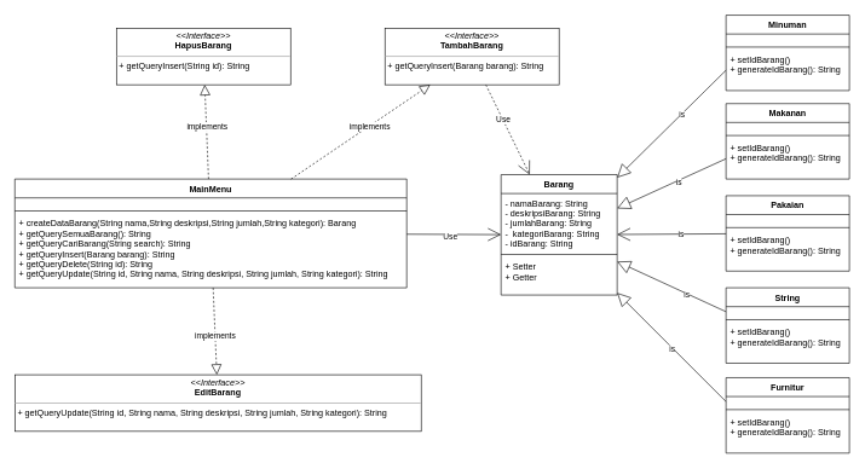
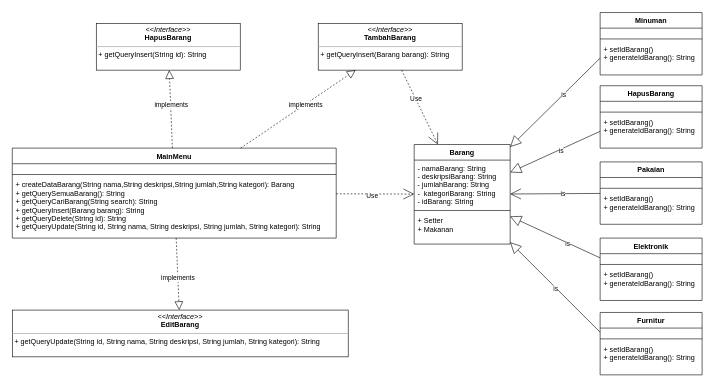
  <mxCell id="0" />
  <mxCell id="1" parent="0" />
- <mxCell id="2" style="rounded=0;orthogonalLoop=1;jettySize=auto;html=1;endArrow=open;endFill=0;startArrow=none;startFill=0;endSize=16;startSize=16;dashed=0;" parent="1" source="4" target="8" edge="1"><mxGeometry relative="1" as="geometry" /></mxCell>
+ <mxCell id="2" style="rounded=0;orthogonalLoop=1;jettySize=auto;html=1;endArrow=open;endFill=0;startArrow=none;startFill=0;endSize=16;startSize=16;dashed=1;" parent="1" source="4" target="8" edge="1"><mxGeometry relative="1" as="geometry" /></mxCell>
  <mxCell id="3" value="Use" style="edgeLabel;html=1;align=center;verticalAlign=middle;resizable=0;points=[];" parent="2" vertex="1" connectable="0"><mxGeometry x="-0.218" relative="1" as="geometry"><mxPoint x="9" y="2" as="offset" /></mxGeometry></mxCell>
  <mxCell id="4" value="MainMenu" style="swimlane;fontStyle=1;align=center;verticalAlign=top;childLayout=stackLayout;horizontal=1;startSize=26;horizontalStack=0;resizeParent=1;resizeParentMax=0;resizeLast=0;collapsible=1;marginBottom=0;" parent="1" vertex="1"><mxGeometry x="20" y="246" width="540" height="150" as="geometry" /></mxCell>
  <mxCell id="5" value=" " style="text;strokeColor=none;fillColor=none;align=left;verticalAlign=top;spacingLeft=4;spacingRight=4;overflow=hidden;rotatable=0;points=[[0,0.5],[1,0.5]];portConstraint=eastwest;" parent="4" vertex="1"><mxGeometry y="26" width="540" height="14" as="geometry" /></mxCell>
  <mxCell id="6" value="" style="line;strokeWidth=1;fillColor=none;align=left;verticalAlign=middle;spacingTop=-1;spacingLeft=3;spacingRight=3;rotatable=0;labelPosition=right;points=[];portConstraint=eastwest;" parent="4" vertex="1"><mxGeometry y="40" width="540" height="8" as="geometry" /></mxCell>
  <mxCell id="7" value="+ createDataBarang(String nama,String deskripsi,String jumlah,String kategori): Barang&#10;+ getQuerySemuaBarang(): String&#10;+ getQueryCariBarang(String search): String&#10;+ getQueryInsert(Barang barang): String&#10;+ getQueryDelete(String id): String&#10;+ getQueryUpdate(String id, String nama, String deskripsi, String jumlah, String kategori): String&#10;" style="text;strokeColor=none;fillColor=none;align=left;verticalAlign=top;spacingLeft=4;spacingRight=4;overflow=hidden;rotatable=0;points=[[0,0.5],[1,0.5]];portConstraint=eastwest;" parent="4" vertex="1"><mxGeometry y="48" width="540" height="102" as="geometry" /></mxCell>
  <mxCell id="8" value="Barang" style="swimlane;fontStyle=1;align=center;verticalAlign=top;childLayout=stackLayout;horizontal=1;startSize=26;horizontalStack=0;resizeParent=1;resizeParentMax=0;resizeLast=0;collapsible=1;marginBottom=0;" parent="1" vertex="1"><mxGeometry x="690" y="240" width="160" height="166" as="geometry" /></mxCell>
  <mxCell id="9" value="- namaBarang: String&#10;- deskripsiBarang: String&#10;- jumlahBarang: String&#10;-  kategoriBarang: String&#10;- idBarang: String" style="text;strokeColor=none;fillColor=none;align=left;verticalAlign=top;spacingLeft=4;spacingRight=4;overflow=hidden;rotatable=0;points=[[0,0.5],[1,0.5]];portConstraint=eastwest;" parent="8" vertex="1"><mxGeometry y="26" width="160" height="80" as="geometry" /></mxCell>
  <mxCell id="10" value="" style="line;strokeWidth=1;fillColor=none;align=left;verticalAlign=middle;spacingTop=-1;spacingLeft=3;spacingRight=3;rotatable=0;labelPosition=right;points=[];portConstraint=eastwest;" parent="8" vertex="1"><mxGeometry y="106" width="160" height="8" as="geometry" /></mxCell>
- <mxCell id="11" value="+ Setter&#10;+ Getter" style="text;strokeColor=none;fillColor=none;align=left;verticalAlign=top;spacingLeft=4;spacingRight=4;overflow=hidden;rotatable=0;points=[[0,0.5],[1,0.5]];portConstraint=eastwest;fontStyle=0" parent="8" vertex="1"><mxGeometry y="114" width="160" height="52" as="geometry" /></mxCell>
+ <mxCell id="11" value="+ Setter&#10;+ Makanan" style="text;strokeColor=none;fillColor=none;align=left;verticalAlign=top;spacingLeft=4;spacingRight=4;overflow=hidden;rotatable=0;points=[[0,0.5],[1,0.5]];portConstraint=eastwest;fontStyle=0" parent="8" vertex="1"><mxGeometry y="114" width="160" height="52" as="geometry" /></mxCell>
  <mxCell id="12" value="Pakaian" style="swimlane;fontStyle=1;align=center;verticalAlign=top;childLayout=stackLayout;horizontal=1;startSize=26;horizontalStack=0;resizeParent=1;resizeParentMax=0;resizeLast=0;collapsible=1;marginBottom=0;" parent="1" vertex="1"><mxGeometry x="1000" y="269" width="170" height="104" as="geometry" /></mxCell>
  <mxCell id="13" value=" " style="text;strokeColor=none;fillColor=none;align=left;verticalAlign=top;spacingLeft=4;spacingRight=4;overflow=hidden;rotatable=0;points=[[0,0.5],[1,0.5]];portConstraint=eastwest;" parent="12" vertex="1"><mxGeometry y="26" width="170" height="14" as="geometry" /></mxCell>
  <mxCell id="14" value="" style="line;strokeWidth=1;fillColor=none;align=left;verticalAlign=middle;spacingTop=-1;spacingLeft=3;spacingRight=3;rotatable=0;labelPosition=right;points=[];portConstraint=eastwest;" parent="12" vertex="1"><mxGeometry y="40" width="170" height="8" as="geometry" /></mxCell>
  <mxCell id="15" value="+ setIdBarang()&#10;+ generateIdBarang(): String" style="text;strokeColor=none;fillColor=none;align=left;verticalAlign=top;spacingLeft=4;spacingRight=4;overflow=hidden;rotatable=0;points=[[0,0.5],[1,0.5]];portConstraint=eastwest;" parent="12" vertex="1"><mxGeometry y="48" width="170" height="56" as="geometry" /></mxCell>
- <mxCell id="16" value="Makanan" style="swimlane;fontStyle=1;align=center;verticalAlign=top;childLayout=stackLayout;horizontal=1;startSize=26;horizontalStack=0;resizeParent=1;resizeParentMax=0;resizeLast=0;collapsible=1;marginBottom=0;" parent="1" vertex="1"><mxGeometry x="1000" y="142" width="170" height="104" as="geometry" /></mxCell>
+ <mxCell id="16" value="HapusBarang" style="swimlane;fontStyle=1;align=center;verticalAlign=top;childLayout=stackLayout;horizontal=1;startSize=26;horizontalStack=0;resizeParent=1;resizeParentMax=0;resizeLast=0;collapsible=1;marginBottom=0;" parent="1" vertex="1"><mxGeometry x="1000" y="142" width="170" height="104" as="geometry" /></mxCell>
  <mxCell id="17" value=" " style="text;strokeColor=none;fillColor=none;align=left;verticalAlign=top;spacingLeft=4;spacingRight=4;overflow=hidden;rotatable=0;points=[[0,0.5],[1,0.5]];portConstraint=eastwest;" parent="16" vertex="1"><mxGeometry y="26" width="170" height="14" as="geometry" /></mxCell>
  <mxCell id="18" value="" style="line;strokeWidth=1;fillColor=none;align=left;verticalAlign=middle;spacingTop=-1;spacingLeft=3;spacingRight=3;rotatable=0;labelPosition=right;points=[];portConstraint=eastwest;" parent="16" vertex="1"><mxGeometry y="40" width="170" height="8" as="geometry" /></mxCell>
  <mxCell id="19" value="+ setIdBarang()&#10;+ generateIdBarang(): String" style="text;strokeColor=none;fillColor=none;align=left;verticalAlign=top;spacingLeft=4;spacingRight=4;overflow=hidden;rotatable=0;points=[[0,0.5],[1,0.5]];portConstraint=eastwest;" parent="16" vertex="1"><mxGeometry y="48" width="170" height="56" as="geometry" /></mxCell>
  <mxCell id="20" value="Minuman" style="swimlane;fontStyle=1;align=center;verticalAlign=top;childLayout=stackLayout;horizontal=1;startSize=26;horizontalStack=0;resizeParent=1;resizeParentMax=0;resizeLast=0;collapsible=1;marginBottom=0;" parent="1" vertex="1"><mxGeometry x="1000" y="20" width="170" height="104" as="geometry" /></mxCell>
  <mxCell id="21" value=" " style="text;strokeColor=none;fillColor=none;align=left;verticalAlign=top;spacingLeft=4;spacingRight=4;overflow=hidden;rotatable=0;points=[[0,0.5],[1,0.5]];portConstraint=eastwest;" parent="20" vertex="1"><mxGeometry y="26" width="170" height="14" as="geometry" /></mxCell>
  <mxCell id="22" value="" style="line;strokeWidth=1;fillColor=none;align=left;verticalAlign=middle;spacingTop=-1;spacingLeft=3;spacingRight=3;rotatable=0;labelPosition=right;points=[];portConstraint=eastwest;" parent="20" vertex="1"><mxGeometry y="40" width="170" height="8" as="geometry" /></mxCell>
  <mxCell id="23" value="+ setIdBarang()&#10;+ generateIdBarang(): String" style="text;strokeColor=none;fillColor=none;align=left;verticalAlign=top;spacingLeft=4;spacingRight=4;overflow=hidden;rotatable=0;points=[[0,0.5],[1,0.5]];portConstraint=eastwest;fontStyle=0" parent="20" vertex="1"><mxGeometry y="48" width="170" height="56" as="geometry" /></mxCell>
- <mxCell id="24" value="String" style="swimlane;fontStyle=1;align=center;verticalAlign=top;childLayout=stackLayout;horizontal=1;startSize=26;horizontalStack=0;resizeParent=1;resizeParentMax=0;resizeLast=0;collapsible=1;marginBottom=0;" parent="1" vertex="1"><mxGeometry x="1000" y="396" width="170" height="104" as="geometry" /></mxCell>
+ <mxCell id="24" value="Elektronik" style="swimlane;fontStyle=1;align=center;verticalAlign=top;childLayout=stackLayout;horizontal=1;startSize=26;horizontalStack=0;resizeParent=1;resizeParentMax=0;resizeLast=0;collapsible=1;marginBottom=0;" parent="1" vertex="1"><mxGeometry x="1000" y="396" width="170" height="104" as="geometry" /></mxCell>
  <mxCell id="25" value=" " style="text;strokeColor=none;fillColor=none;align=left;verticalAlign=top;spacingLeft=4;spacingRight=4;overflow=hidden;rotatable=0;points=[[0,0.5],[1,0.5]];portConstraint=eastwest;" parent="24" vertex="1"><mxGeometry y="26" width="170" height="14" as="geometry" /></mxCell>
  <mxCell id="26" value="" style="line;strokeWidth=1;fillColor=none;align=left;verticalAlign=middle;spacingTop=-1;spacingLeft=3;spacingRight=3;rotatable=0;labelPosition=right;points=[];portConstraint=eastwest;" parent="24" vertex="1"><mxGeometry y="40" width="170" height="8" as="geometry" /></mxCell>
  <mxCell id="27" value="+ setIdBarang()&#10;+ generateIdBarang(): String" style="text;strokeColor=none;fillColor=none;align=left;verticalAlign=top;spacingLeft=4;spacingRight=4;overflow=hidden;rotatable=0;points=[[0,0.5],[1,0.5]];portConstraint=eastwest;" parent="24" vertex="1"><mxGeometry y="48" width="170" height="56" as="geometry" /></mxCell>
  <mxCell id="28" value="Furnitur" style="swimlane;fontStyle=1;align=center;verticalAlign=top;childLayout=stackLayout;horizontal=1;startSize=26;horizontalStack=0;resizeParent=1;resizeParentMax=0;resizeLast=0;collapsible=1;marginBottom=0;" parent="1" vertex="1"><mxGeometry x="1000" y="520" width="170" height="104" as="geometry" /></mxCell>
  <mxCell id="29" value=" " style="text;strokeColor=none;fillColor=none;align=left;verticalAlign=top;spacingLeft=4;spacingRight=4;overflow=hidden;rotatable=0;points=[[0,0.5],[1,0.5]];portConstraint=eastwest;" parent="28" vertex="1"><mxGeometry y="26" width="170" height="14" as="geometry" /></mxCell>
  <mxCell id="30" value="" style="line;strokeWidth=1;fillColor=none;align=left;verticalAlign=middle;spacingTop=-1;spacingLeft=3;spacingRight=3;rotatable=0;labelPosition=right;points=[];portConstraint=eastwest;" parent="28" vertex="1"><mxGeometry y="40" width="170" height="8" as="geometry" /></mxCell>
  <mxCell id="31" value="+ setIdBarang()&#10;+ generateIdBarang(): String" style="text;strokeColor=none;fillColor=none;align=left;verticalAlign=top;spacingLeft=4;spacingRight=4;overflow=hidden;rotatable=0;points=[[0,0.5],[1,0.5]];portConstraint=eastwest;" parent="28" vertex="1"><mxGeometry y="48" width="170" height="56" as="geometry" /></mxCell>
  <mxCell id="32" style="rounded=0;orthogonalLoop=1;jettySize=auto;html=1;exitX=0;exitY=0.5;exitDx=0;exitDy=0;endArrow=block;endFill=0;endSize=16;" parent="1" source="23" target="8" edge="1"><mxGeometry relative="1" as="geometry" /></mxCell>
  <mxCell id="33" value="is" style="edgeLabel;html=1;align=center;verticalAlign=middle;resizable=0;points=[];" parent="32" vertex="1" connectable="0"><mxGeometry x="-0.175" relative="1" as="geometry"><mxPoint as="offset" /></mxGeometry></mxCell>
  <mxCell id="34" style="rounded=0;orthogonalLoop=1;jettySize=auto;html=1;exitX=0;exitY=0.5;exitDx=0;exitDy=0;endArrow=block;endFill=0;endSize=16;" parent="1" source="19" target="8" edge="1"><mxGeometry relative="1" as="geometry" /></mxCell>
  <mxCell id="35" value="is" style="edgeLabel;html=1;align=center;verticalAlign=middle;resizable=0;points=[];" parent="34" vertex="1" connectable="0"><mxGeometry x="-0.114" y="1" relative="1" as="geometry"><mxPoint as="offset" /></mxGeometry></mxCell>
  <mxCell id="36" style="rounded=0;orthogonalLoop=1;jettySize=auto;html=1;endArrow=open;endFill=0;endSize=16;" parent="1" source="12" target="8" edge="1"><mxGeometry relative="1" as="geometry" /></mxCell>
  <mxCell id="37" value="is" style="edgeLabel;html=1;align=center;verticalAlign=middle;resizable=0;points=[];" parent="36" vertex="1" connectable="0"><mxGeometry x="-0.163" relative="1" as="geometry"><mxPoint as="offset" /></mxGeometry></mxCell>
  <mxCell id="38" style="rounded=0;orthogonalLoop=1;jettySize=auto;html=1;exitX=0;exitY=0.5;exitDx=0;exitDy=0;endArrow=block;endFill=0;endSize=16;" parent="1" source="25" target="8" edge="1"><mxGeometry relative="1" as="geometry" /></mxCell>
  <mxCell id="39" value="is" style="edgeLabel;html=1;align=center;verticalAlign=middle;resizable=0;points=[];" parent="38" vertex="1" connectable="0"><mxGeometry x="-0.289" y="1" relative="1" as="geometry"><mxPoint as="offset" /></mxGeometry></mxCell>
  <mxCell id="40" style="rounded=0;orthogonalLoop=1;jettySize=auto;html=1;exitX=0;exitY=0.5;exitDx=0;exitDy=0;endArrow=block;endFill=0;endSize=16;" parent="1" source="29" target="8" edge="1"><mxGeometry relative="1" as="geometry" /></mxCell>
  <mxCell id="41" value="is" style="edgeLabel;html=1;align=center;verticalAlign=middle;resizable=0;points=[];" parent="40" vertex="1" connectable="0"><mxGeometry x="-0.008" y="1" relative="1" as="geometry"><mxPoint as="offset" /></mxGeometry></mxCell>
  <mxCell id="42" style="edgeStyle=none;rounded=0;orthogonalLoop=1;jettySize=auto;html=1;endArrow=open;endFill=0;dashed=1;endSize=16;" parent="1" source="44" target="8" edge="1"><mxGeometry relative="1" as="geometry" /></mxCell>
  <mxCell id="43" value="Use" style="edgeLabel;html=1;align=center;verticalAlign=middle;resizable=0;points=[];" parent="42" vertex="1" connectable="0"><mxGeometry x="-0.226" relative="1" as="geometry"><mxPoint as="offset" /></mxGeometry></mxCell>
  <mxCell id="44" value="&lt;p style=&quot;margin: 0px ; margin-top: 4px ; text-align: center&quot;&gt;&lt;i&gt;&amp;lt;&amp;lt;Interface&amp;gt;&amp;gt;&lt;/i&gt;&lt;br&gt;&lt;b&gt;TambahBarang&lt;/b&gt;&lt;/p&gt;&lt;hr size=&quot;1&quot;&gt;&lt;p style=&quot;margin: 0px ; margin-left: 4px&quot;&gt;+ getQueryInsert(Barang barang): String&lt;/p&gt;" style="verticalAlign=top;align=left;overflow=fill;fontSize=12;fontFamily=Helvetica;html=1;" parent="1" vertex="1"><mxGeometry x="530" y="38" width="240" height="78" as="geometry" /></mxCell>
  <mxCell id="45" value="&lt;p style=&quot;margin: 0px ; margin-top: 4px ; text-align: center&quot;&gt;&lt;i&gt;&amp;lt;&amp;lt;Interface&amp;gt;&amp;gt;&lt;/i&gt;&lt;br&gt;&lt;b&gt;EditBarang&lt;/b&gt;&lt;/p&gt;&lt;hr size=&quot;1&quot;&gt;&lt;p style=&quot;margin: 0px ; margin-left: 4px&quot;&gt;+ getQueryUpdate(String id, String nama, String deskripsi, String jumlah, String kategori): String&lt;/p&gt;" style="verticalAlign=top;align=left;overflow=fill;fontSize=12;fontFamily=Helvetica;html=1;" parent="1" vertex="1"><mxGeometry x="20" y="516" width="560" height="78" as="geometry" /></mxCell>
  <mxCell id="46" value="&lt;p style=&quot;margin: 0px ; margin-top: 4px ; text-align: center&quot;&gt;&lt;i&gt;&amp;lt;&amp;lt;Interface&amp;gt;&amp;gt;&lt;/i&gt;&lt;br&gt;&lt;b&gt;HapusBarang&lt;/b&gt;&lt;/p&gt;&lt;hr size=&quot;1&quot;&gt;&lt;p style=&quot;margin: 0px ; margin-left: 4px&quot;&gt;+ getQueryInsert(String id): String&lt;/p&gt;" style="verticalAlign=top;align=left;overflow=fill;fontSize=12;fontFamily=Helvetica;html=1;" parent="1" vertex="1"><mxGeometry x="160" y="38" width="240" height="78" as="geometry" /></mxCell>
  <mxCell id="47" value="" style="endArrow=block;dashed=1;endFill=0;endSize=12;html=1;" parent="1" source="4" target="46" edge="1"><mxGeometry width="160" relative="1" as="geometry"><mxPoint x="90" y="187.5" as="sourcePoint" /><mxPoint x="250" y="187.5" as="targetPoint" /></mxGeometry></mxCell>
  <mxCell id="48" value="implements" style="edgeLabel;html=1;align=center;verticalAlign=middle;resizable=0;points=[];" parent="47" vertex="1" connectable="0"><mxGeometry x="0.119" y="-1" relative="1" as="geometry"><mxPoint as="offset" /></mxGeometry></mxCell>
  <mxCell id="49" value="" style="endArrow=block;dashed=1;endFill=0;endSize=12;html=1;" parent="1" source="4" target="44" edge="1"><mxGeometry width="160" relative="1" as="geometry"><mxPoint x="701.152" y="190" as="sourcePoint" /><mxPoint x="520.004" y="60" as="targetPoint" /></mxGeometry></mxCell>
  <mxCell id="50" value="implements" style="edgeLabel;html=1;align=center;verticalAlign=middle;resizable=0;points=[];" parent="49" vertex="1" connectable="0"><mxGeometry x="0.119" y="-1" relative="1" as="geometry"><mxPoint as="offset" /></mxGeometry></mxCell>
  <mxCell id="51" value="" style="endArrow=block;dashed=1;endFill=0;endSize=12;html=1;" parent="1" source="4" target="45" edge="1"><mxGeometry width="160" relative="1" as="geometry"><mxPoint x="-19.996" y="630" as="sourcePoint" /><mxPoint x="161.152" y="760" as="targetPoint" /></mxGeometry></mxCell>
  <mxCell id="52" value="implements" style="edgeLabel;html=1;align=center;verticalAlign=middle;resizable=0;points=[];" parent="51" vertex="1" connectable="0"><mxGeometry x="0.119" y="-1" relative="1" as="geometry"><mxPoint as="offset" /></mxGeometry></mxCell>
